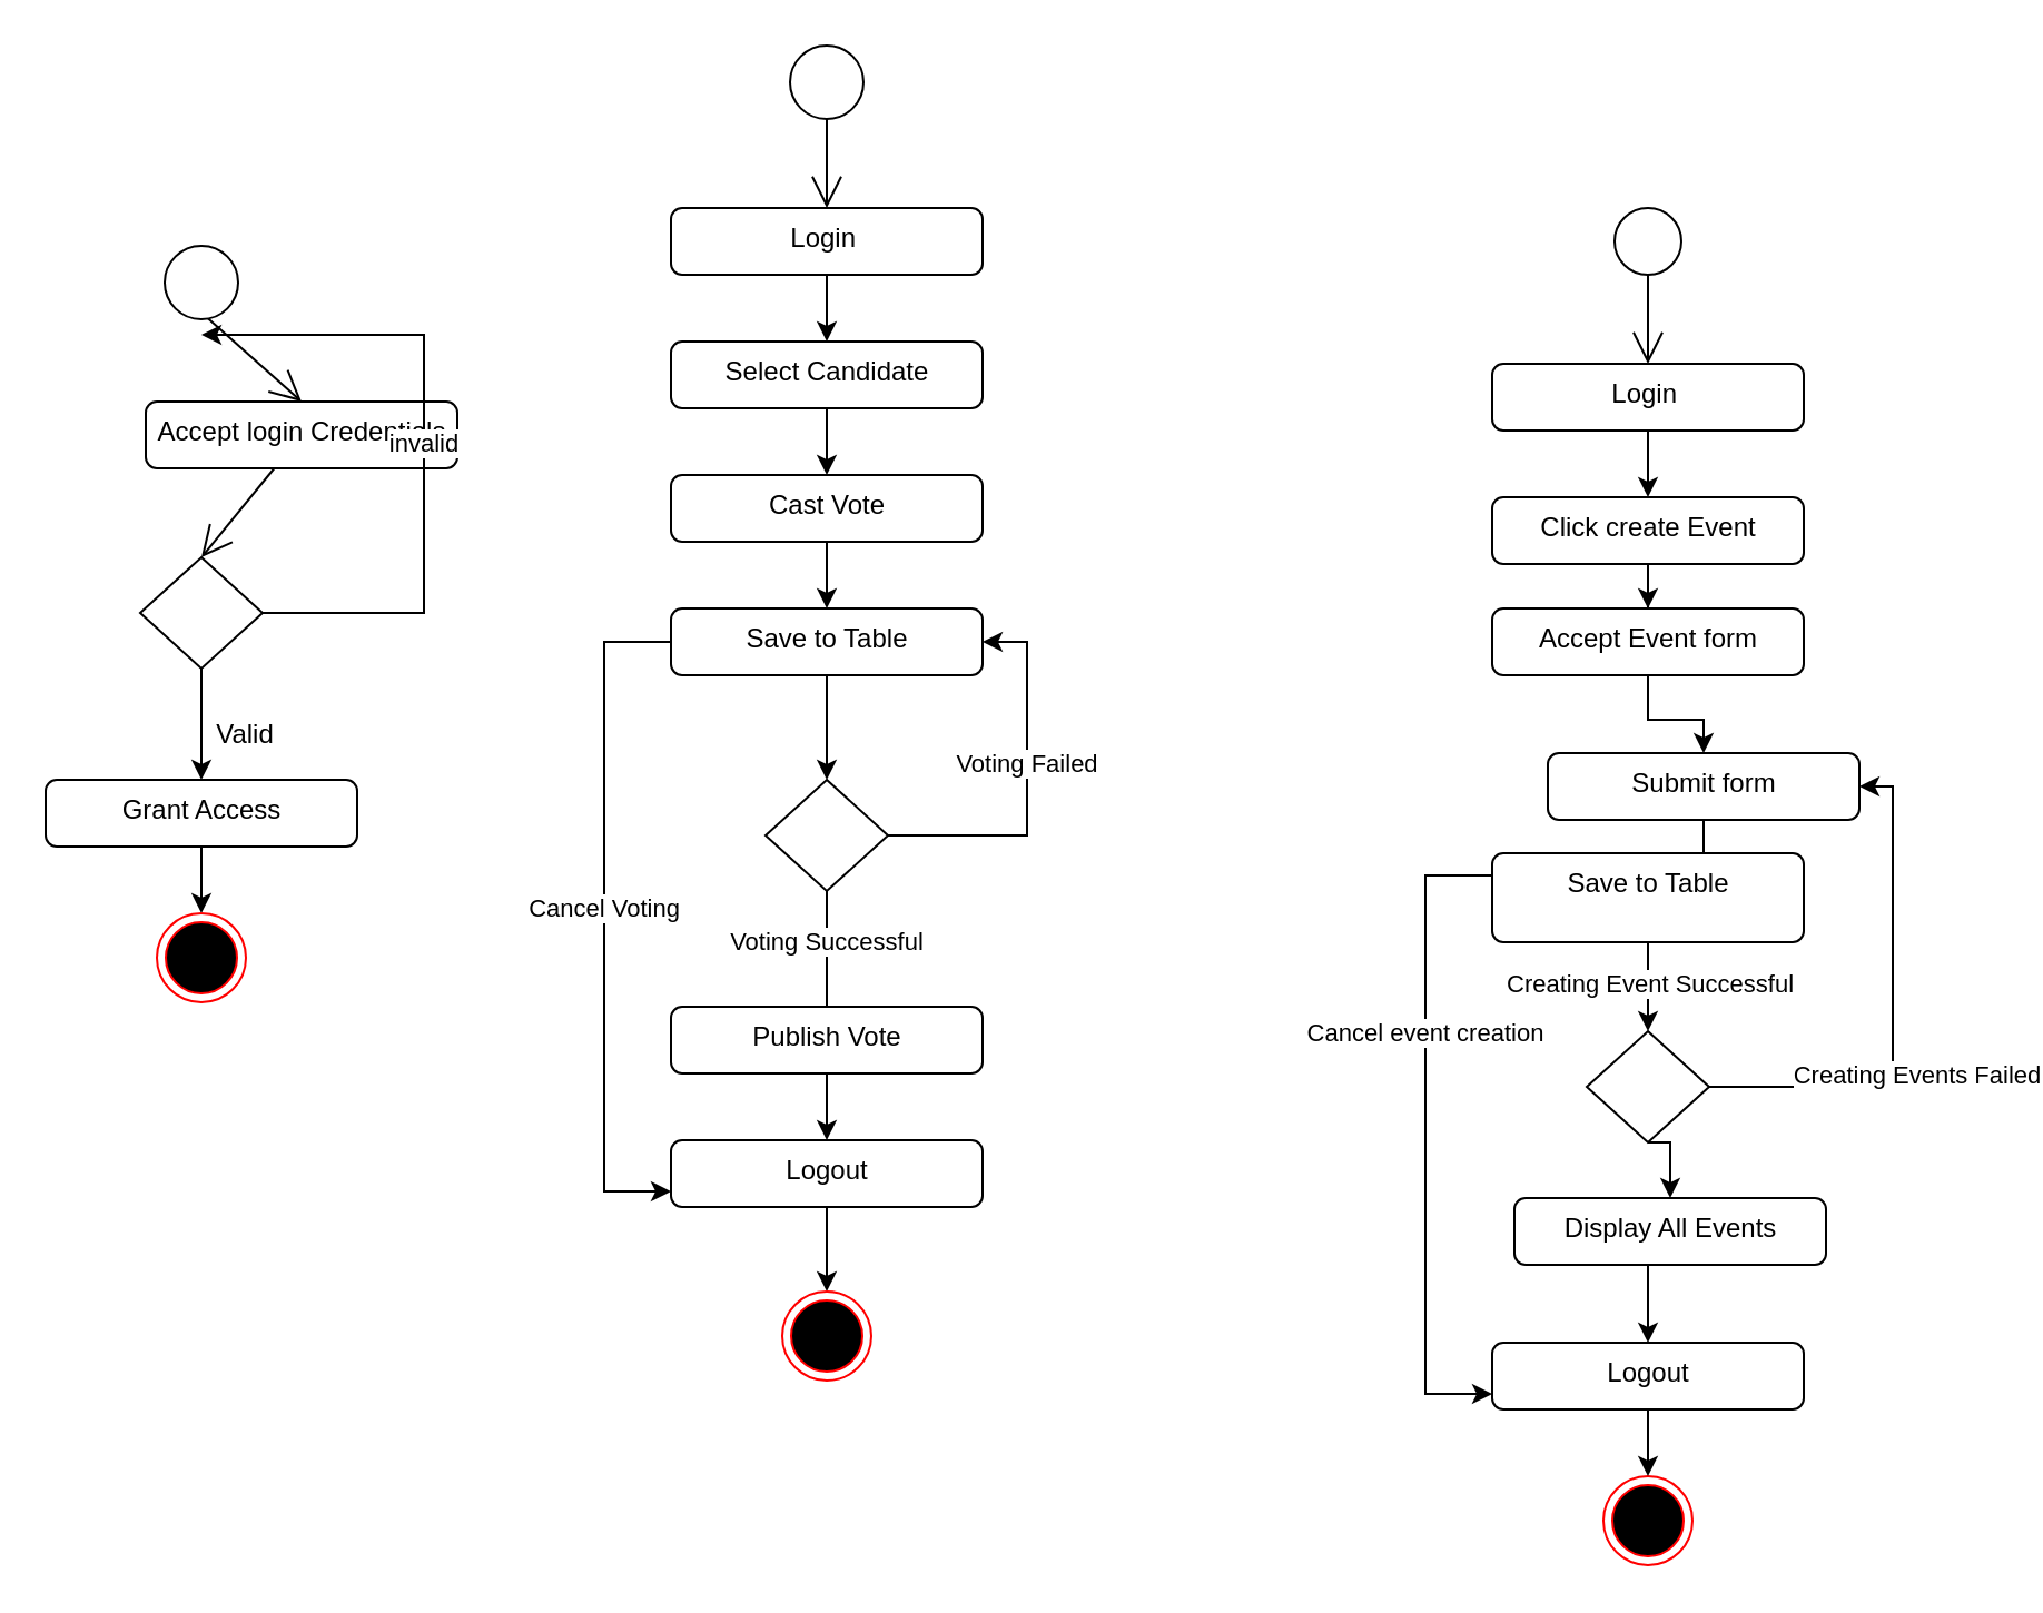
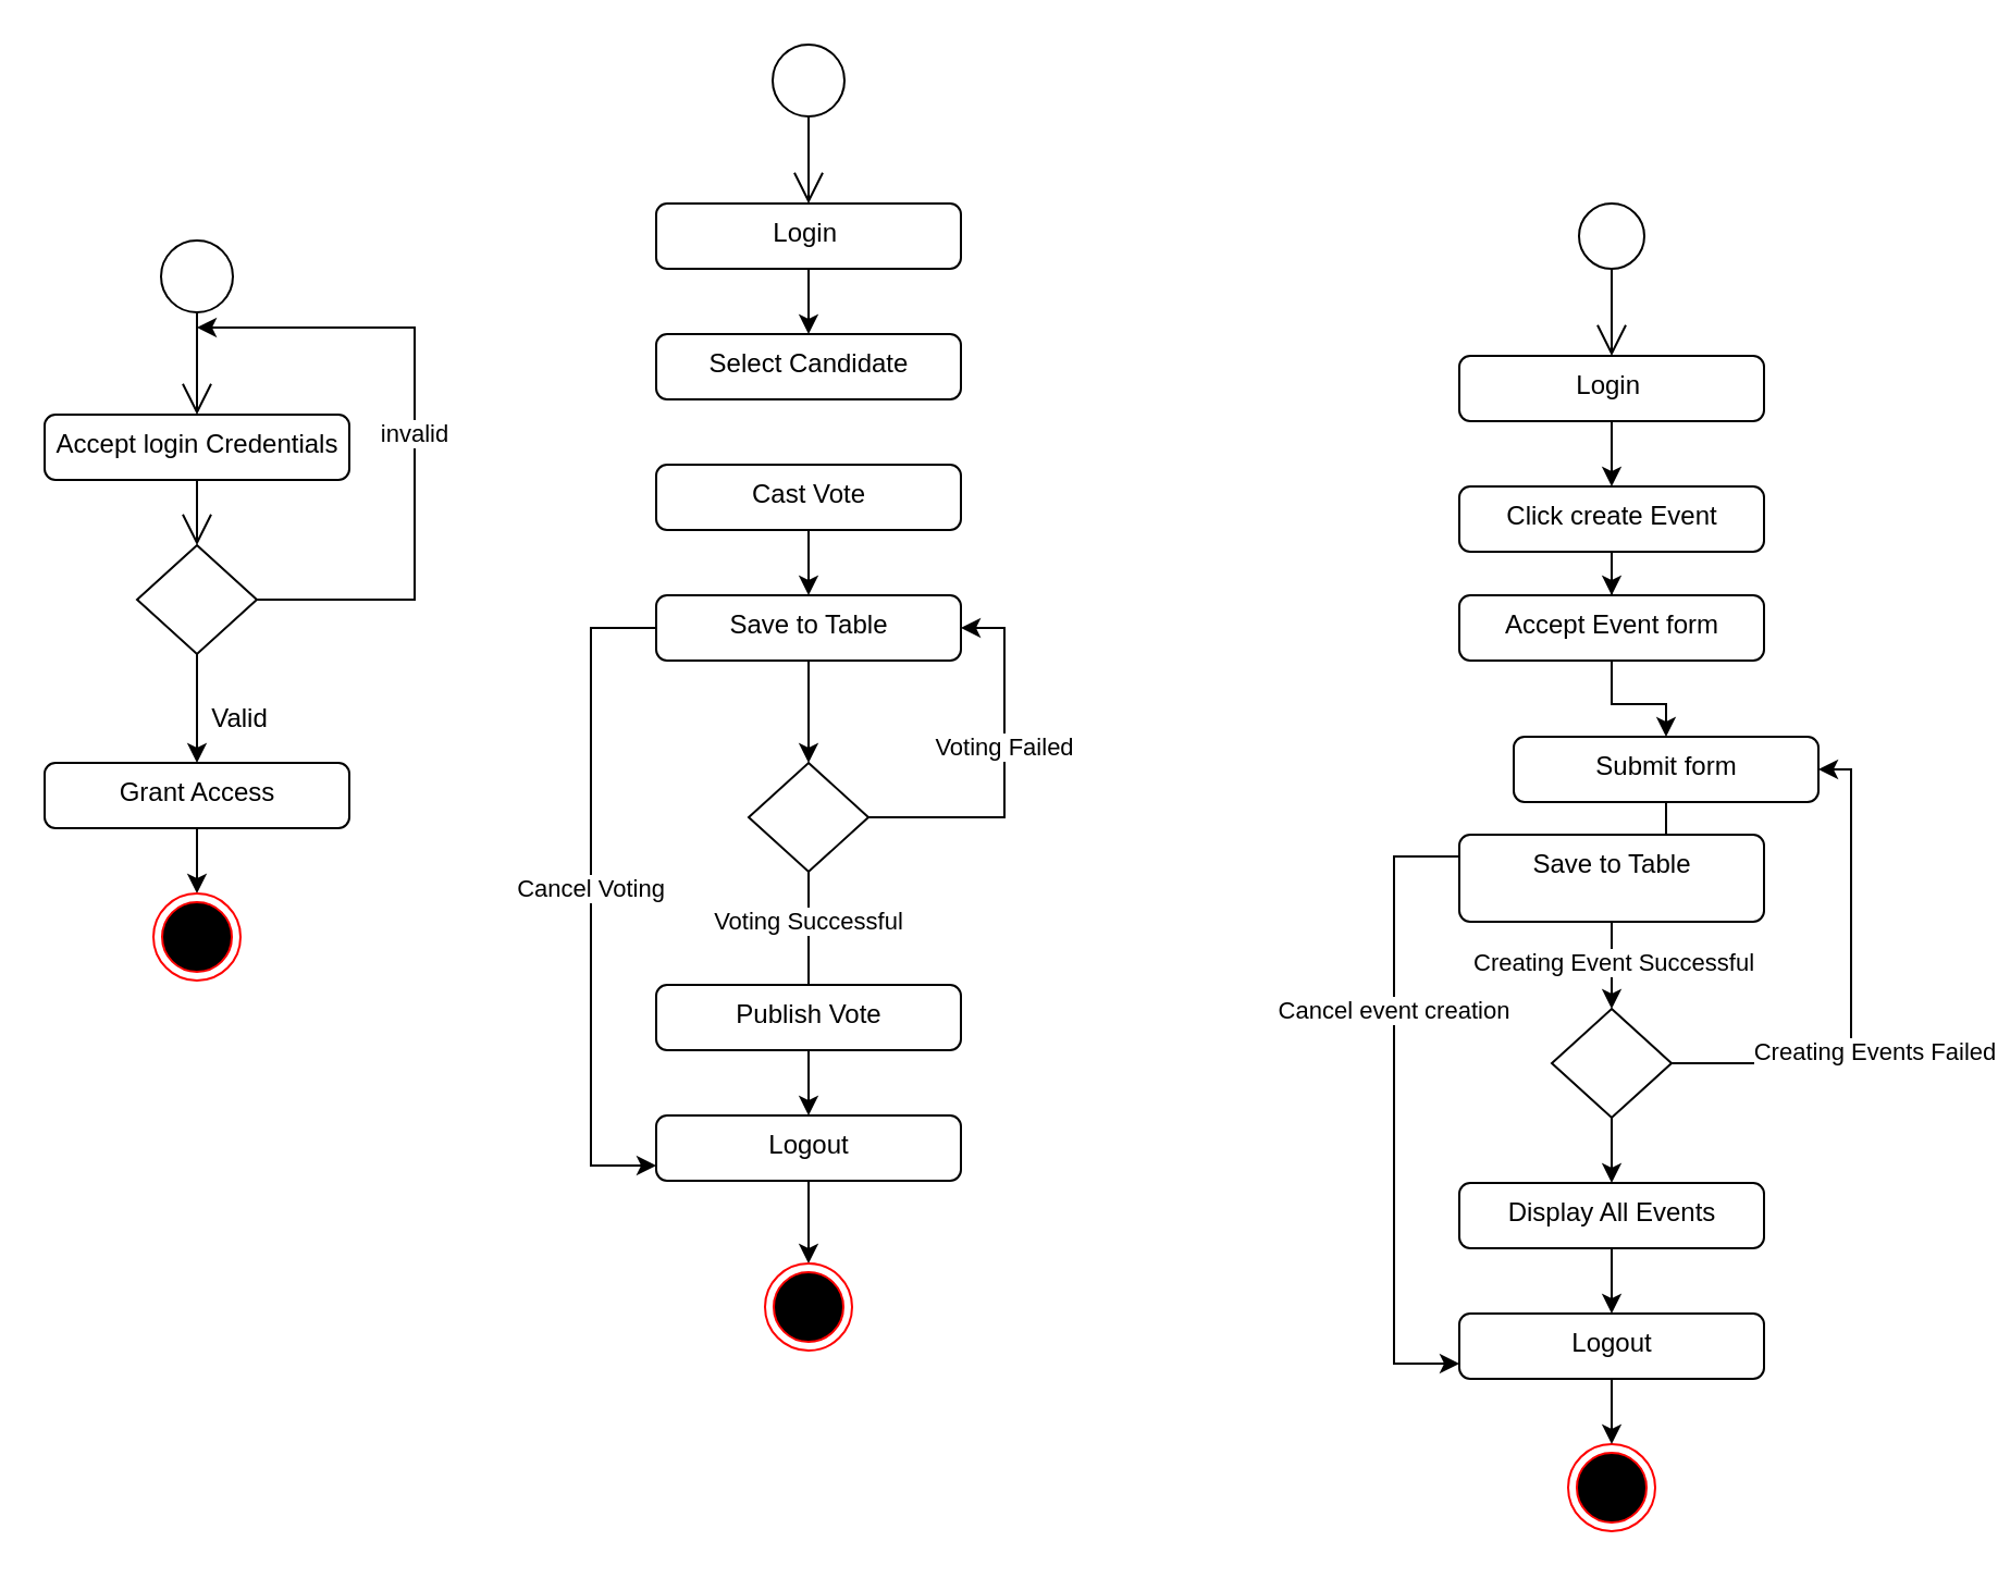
  <mxCell id="0" />
  <mxCell id="1" parent="0" />
  <mxCell id="2" value="" style="endArrow=open;endFill=1;endSize=12;html=1;exitX=0.5;exitY=1;exitDx=0;exitDy=0;entryX=0.5;entryY=0;entryDx=0;entryDy=0;" parent="1" target="3" edge="1"><mxGeometry width="160" relative="1" as="geometry"><mxPoint x="90" y="140" as="sourcePoint" /><mxPoint x="90" y="190" as="targetPoint" /></mxGeometry></mxCell>
- <mxCell id="3" value="Accept login Credentials" style="html=1;align=center;verticalAlign=top;rounded=1;absoluteArcSize=1;arcSize=10;dashed=0;" parent="1" vertex="1"><mxGeometry x="65" y="180" width="140" height="30" as="geometry" /></mxCell>
+ <mxCell id="3" value="Accept login Credentials" style="html=1;align=center;verticalAlign=top;rounded=1;absoluteArcSize=1;arcSize=10;dashed=0;" parent="1" vertex="1"><mxGeometry x="20" y="190" width="140" height="30" as="geometry" /></mxCell>
  <mxCell id="4" value="invalid" style="edgeStyle=orthogonalEdgeStyle;rounded=0;orthogonalLoop=1;jettySize=auto;html=1;exitX=1;exitY=0.5;exitDx=0;exitDy=0;" parent="1" source="6" edge="1"><mxGeometry relative="1" as="geometry"><mxPoint x="90" y="150" as="targetPoint" /><Array as="points"><mxPoint x="190" y="275" /><mxPoint x="190" y="150" /></Array></mxGeometry></mxCell>
  <mxCell id="5" style="edgeStyle=orthogonalEdgeStyle;rounded=0;orthogonalLoop=1;jettySize=auto;html=1;exitX=0.5;exitY=1;exitDx=0;exitDy=0;entryX=0.5;entryY=0;entryDx=0;entryDy=0;" parent="1" source="6" target="10" edge="1"><mxGeometry relative="1" as="geometry" /></mxCell>
  <mxCell id="6" value="" style="rhombus;" parent="1" vertex="1"><mxGeometry x="62.5" y="250" width="55" height="50" as="geometry" /></mxCell>
  <mxCell id="7" value="" style="endArrow=open;endFill=1;endSize=12;html=1;entryX=0.5;entryY=0;entryDx=0;entryDy=0;" parent="1" source="3" target="6" edge="1"><mxGeometry width="160" relative="1" as="geometry"><mxPoint x="90" y="290" as="sourcePoint" /><mxPoint x="90" y="340" as="targetPoint" /></mxGeometry></mxCell>
  <mxCell id="8" value="Valid" style="text;html=1;strokeColor=none;fillColor=none;align=center;verticalAlign=middle;whiteSpace=wrap;rounded=0;" parent="1" vertex="1"><mxGeometry x="90" y="320" width="40" height="20" as="geometry" /></mxCell>
  <mxCell id="9" style="edgeStyle=orthogonalEdgeStyle;rounded=0;orthogonalLoop=1;jettySize=auto;html=1;exitX=0.5;exitY=1;exitDx=0;exitDy=0;" parent="1" source="10" target="11" edge="1"><mxGeometry relative="1" as="geometry" /></mxCell>
  <mxCell id="10" value="Grant Access" style="html=1;align=center;verticalAlign=top;rounded=1;absoluteArcSize=1;arcSize=10;dashed=0;" parent="1" vertex="1"><mxGeometry x="20" y="350" width="140" height="30" as="geometry" /></mxCell>
  <mxCell id="11" value="" style="ellipse;html=1;shape=endState;fillColor=#000000;strokeColor=#ff0000;" parent="1" vertex="1"><mxGeometry x="70" y="410" width="40" height="40" as="geometry" /></mxCell>
  <mxCell id="12" value="" style="endArrow=open;endFill=1;endSize=12;html=1;exitX=0.5;exitY=1;exitDx=0;exitDy=0;entryX=0.5;entryY=0;entryDx=0;entryDy=0;" parent="1" target="14" edge="1"><mxGeometry width="160" relative="1" as="geometry"><mxPoint x="371" y="53" as="sourcePoint" /><mxPoint x="371" y="213" as="targetPoint" /></mxGeometry></mxCell>
  <mxCell id="13" style="edgeStyle=orthogonalEdgeStyle;rounded=0;orthogonalLoop=1;jettySize=auto;html=1;exitX=0.5;exitY=0.667;exitDx=0;exitDy=0;exitPerimeter=0;" parent="1" source="27" target="24" edge="1"><mxGeometry relative="1" as="geometry"><mxPoint x="461" y="263" as="sourcePoint" /></mxGeometry></mxCell>
  <mxCell id="14" value="Login&amp;nbsp;" style="html=1;align=center;verticalAlign=top;rounded=1;absoluteArcSize=1;arcSize=10;dashed=0;" parent="1" vertex="1"><mxGeometry x="301" y="93" width="140" height="30" as="geometry" /></mxCell>
  <mxCell id="15" value="Voting Failed" style="edgeStyle=orthogonalEdgeStyle;rounded=0;orthogonalLoop=1;jettySize=auto;html=1;exitX=1;exitY=0.5;exitDx=0;exitDy=0;entryX=1;entryY=0.5;entryDx=0;entryDy=0;" parent="1" source="18" target="24" edge="1"><mxGeometry x="0.117" relative="1" as="geometry"><mxPoint x="561" y="303" as="targetPoint" /><Array as="points"><mxPoint x="461" y="375" /><mxPoint x="461" y="288" /></Array><mxPoint as="offset" /></mxGeometry></mxCell>
  <mxCell id="16" style="edgeStyle=orthogonalEdgeStyle;rounded=0;orthogonalLoop=1;jettySize=auto;html=1;exitX=0.5;exitY=1;exitDx=0;exitDy=0;entryX=0.5;entryY=0;entryDx=0;entryDy=0;" parent="1" source="18" target="21" edge="1"><mxGeometry relative="1" as="geometry"><Array as="points"><mxPoint x="371" y="433" /><mxPoint x="371" y="463" /><mxPoint x="371" y="463" /></Array></mxGeometry></mxCell>
  <mxCell id="17" value="Voting Successful" style="edgeLabel;html=1;align=center;verticalAlign=middle;resizable=0;points=[];" parent="16" vertex="1" connectable="0"><mxGeometry x="-0.4" y="-1" relative="1" as="geometry"><mxPoint as="offset" /></mxGeometry></mxCell>
  <mxCell id="18" value="" style="rhombus;" parent="1" vertex="1"><mxGeometry x="343.5" y="350" width="55" height="50" as="geometry" /></mxCell>
  <mxCell id="19" style="edgeStyle=orthogonalEdgeStyle;rounded=0;orthogonalLoop=1;jettySize=auto;html=1;exitX=0.5;exitY=1;exitDx=0;exitDy=0;" parent="1" source="25" target="22" edge="1"><mxGeometry relative="1" as="geometry"><mxPoint x="366" y="582" as="sourcePoint" /></mxGeometry></mxCell>
  <mxCell id="20" style="edgeStyle=orthogonalEdgeStyle;rounded=0;orthogonalLoop=1;jettySize=auto;html=1;exitX=0.5;exitY=1;exitDx=0;exitDy=0;entryX=0.5;entryY=0;entryDx=0;entryDy=0;" parent="1" source="21" target="25" edge="1"><mxGeometry relative="1" as="geometry" /></mxCell>
  <mxCell id="21" value="Publish Vote" style="html=1;align=center;verticalAlign=top;rounded=1;absoluteArcSize=1;arcSize=10;dashed=0;" parent="1" vertex="1"><mxGeometry x="301" y="452" width="140" height="30" as="geometry" /></mxCell>
  <mxCell id="22" value="" style="ellipse;html=1;shape=endState;fillColor=#000000;strokeColor=#ff0000;" parent="1" vertex="1"><mxGeometry x="351" y="580" width="40" height="40" as="geometry" /></mxCell>
  <mxCell id="23" style="edgeStyle=orthogonalEdgeStyle;rounded=0;orthogonalLoop=1;jettySize=auto;html=1;exitX=0.5;exitY=1;exitDx=0;exitDy=0;entryX=0.5;entryY=0;entryDx=0;entryDy=0;" parent="1" source="24" target="18" edge="1"><mxGeometry relative="1" as="geometry" /></mxCell>
  <mxCell id="24" value="Save to Table" style="html=1;align=center;verticalAlign=top;rounded=1;absoluteArcSize=1;arcSize=10;dashed=0;" parent="1" vertex="1"><mxGeometry x="301" y="273" width="140" height="30" as="geometry" /></mxCell>
  <mxCell id="25" value="Logout" style="html=1;align=center;verticalAlign=top;rounded=1;absoluteArcSize=1;arcSize=10;dashed=0;" parent="1" vertex="1"><mxGeometry x="301" y="512" width="140" height="30" as="geometry" /></mxCell>
  <mxCell id="26" value="Cancel Voting" style="edgeStyle=orthogonalEdgeStyle;rounded=0;orthogonalLoop=1;jettySize=auto;html=1;exitX=0;exitY=0.25;exitDx=0;exitDy=0;" parent="1" source="24" target="25" edge="1"><mxGeometry relative="1" as="geometry"><mxPoint x="251" y="483" as="targetPoint" /><Array as="points"><mxPoint x="301" y="288" /><mxPoint x="271" y="288" /><mxPoint x="271" y="535" /></Array><mxPoint x="408.5" y="408" as="sourcePoint" /></mxGeometry></mxCell>
  <mxCell id="27" value="Cast Vote" style="html=1;align=center;verticalAlign=top;rounded=1;absoluteArcSize=1;arcSize=10;dashed=0;" parent="1" vertex="1"><mxGeometry x="301" y="213" width="140" height="30" as="geometry" /></mxCell>
- <mxCell id="28" style="edgeStyle=orthogonalEdgeStyle;rounded=0;orthogonalLoop=1;jettySize=auto;html=1;entryX=0.5;entryY=0;entryDx=0;entryDy=0;exitX=0.5;exitY=1;exitDx=0;exitDy=0;" parent="1" source="29" target="27" edge="1"><mxGeometry relative="1" as="geometry"><mxPoint x="361" y="143" as="sourcePoint" /><mxPoint x="401" y="203" as="targetPoint" /></mxGeometry></mxCell>
  <mxCell id="29" value="Select Candidate" style="html=1;align=center;verticalAlign=top;rounded=1;absoluteArcSize=1;arcSize=10;dashed=0;" parent="1" vertex="1"><mxGeometry x="301" y="153" width="140" height="30" as="geometry" /></mxCell>
  <mxCell id="30" style="edgeStyle=orthogonalEdgeStyle;rounded=0;orthogonalLoop=1;jettySize=auto;html=1;exitX=0.5;exitY=1;exitDx=0;exitDy=0;entryX=0.5;entryY=0;entryDx=0;entryDy=0;" parent="1" source="14" target="29" edge="1"><mxGeometry relative="1" as="geometry"><mxPoint x="381" y="133" as="sourcePoint" /><mxPoint x="381" y="293" as="targetPoint" /></mxGeometry></mxCell>
  <mxCell id="31" value="" style="ellipse;whiteSpace=wrap;html=1;aspect=fixed;" parent="1" vertex="1"><mxGeometry x="73.5" y="110" width="33" height="33" as="geometry" /></mxCell>
  <mxCell id="32" value="" style="ellipse;whiteSpace=wrap;html=1;aspect=fixed;" parent="1" vertex="1"><mxGeometry x="354.5" y="20" width="33" height="33" as="geometry" /></mxCell>
  <mxCell id="33" value="" style="endArrow=open;endFill=1;endSize=12;html=1;exitX=0.5;exitY=1;exitDx=0;exitDy=0;entryX=0.5;entryY=0;entryDx=0;entryDy=0;" edge="1" parent="1" source="49" target="35"><mxGeometry width="160" relative="1" as="geometry"><mxPoint x="740" y="123" as="sourcePoint" /><mxPoint x="740" y="283" as="targetPoint" /></mxGeometry></mxCell>
  <mxCell id="34" style="edgeStyle=orthogonalEdgeStyle;rounded=0;orthogonalLoop=1;jettySize=auto;html=1;exitX=0.5;exitY=1;exitDx=0;exitDy=0;" edge="1" parent="1" source="47" target="44"><mxGeometry relative="1" as="geometry"><mxPoint x="740" y="243.01" as="sourcePoint" /></mxGeometry></mxCell>
  <mxCell id="35" value="Login&amp;nbsp;" style="html=1;align=center;verticalAlign=top;rounded=1;absoluteArcSize=1;arcSize=10;dashed=0;" vertex="1" parent="1"><mxGeometry x="670" y="163" width="140" height="30" as="geometry" /></mxCell>
  <mxCell id="36" style="edgeStyle=orthogonalEdgeStyle;rounded=0;orthogonalLoop=1;jettySize=auto;html=1;exitX=0.5;exitY=1;exitDx=0;exitDy=0;entryX=0.5;entryY=0;entryDx=0;entryDy=0;" edge="1" parent="1" source="39" target="41"><mxGeometry relative="1" as="geometry"><mxPoint x="740" y="543" as="targetPoint" /></mxGeometry></mxCell>
  <mxCell id="37" style="edgeStyle=orthogonalEdgeStyle;rounded=0;orthogonalLoop=1;jettySize=auto;html=1;exitX=1;exitY=0.5;exitDx=0;exitDy=0;" edge="1" parent="1" source="39" target="51"><mxGeometry relative="1" as="geometry"><Array as="points"><mxPoint x="850" y="488" /><mxPoint x="850" y="353" /></Array></mxGeometry></mxCell>
  <mxCell id="38" value="Creating Events Failed" style="edgeLabel;html=1;align=center;verticalAlign=middle;resizable=0;points=[];" vertex="1" connectable="0" parent="37"><mxGeometry x="0.15" relative="1" as="geometry"><mxPoint x="10" y="45.83" as="offset" /></mxGeometry></mxCell>
  <mxCell id="39" value="" style="rhombus;" vertex="1" parent="1"><mxGeometry x="712.5" y="463" width="55" height="50" as="geometry" /></mxCell>
  <mxCell id="40" style="edgeStyle=orthogonalEdgeStyle;rounded=0;orthogonalLoop=1;jettySize=auto;html=1;exitX=0.5;exitY=1;exitDx=0;exitDy=0;entryX=0.5;entryY=0;entryDx=0;entryDy=0;" edge="1" parent="1" source="41" target="46"><mxGeometry relative="1" as="geometry" /></mxCell>
- <mxCell id="41" value="Display All Events" style="html=1;align=center;verticalAlign=top;rounded=1;absoluteArcSize=1;arcSize=10;dashed=0;" vertex="1" parent="1"><mxGeometry x="680" y="538" width="140" height="30" as="geometry" /></mxCell>
+ <mxCell id="41" value="Display All Events" style="html=1;align=center;verticalAlign=top;rounded=1;absoluteArcSize=1;arcSize=10;dashed=0;" vertex="1" parent="1"><mxGeometry x="670" y="543" width="140" height="30" as="geometry" /></mxCell>
  <mxCell id="42" value="" style="ellipse;html=1;shape=endState;fillColor=#000000;strokeColor=#ff0000;" vertex="1" parent="1"><mxGeometry x="720" y="663" width="40" height="40" as="geometry" /></mxCell>
  <mxCell id="43" style="edgeStyle=orthogonalEdgeStyle;rounded=0;orthogonalLoop=1;jettySize=auto;html=1;exitX=0.5;exitY=1;exitDx=0;exitDy=0;entryX=0.5;entryY=0;entryDx=0;entryDy=0;" edge="1" parent="1" source="44" target="51"><mxGeometry relative="1" as="geometry" /></mxCell>
  <mxCell id="44" value="Accept Event form" style="html=1;align=center;verticalAlign=top;rounded=1;absoluteArcSize=1;arcSize=10;dashed=0;" vertex="1" parent="1"><mxGeometry x="670" y="273" width="140" height="30" as="geometry" /></mxCell>
  <mxCell id="45" style="edgeStyle=orthogonalEdgeStyle;rounded=0;orthogonalLoop=1;jettySize=auto;html=1;exitX=0.5;exitY=1;exitDx=0;exitDy=0;entryX=0.5;entryY=0;entryDx=0;entryDy=0;" edge="1" parent="1" source="46" target="42"><mxGeometry relative="1" as="geometry" /></mxCell>
  <mxCell id="46" value="Logout" style="html=1;align=center;verticalAlign=top;rounded=1;absoluteArcSize=1;arcSize=10;dashed=0;" vertex="1" parent="1"><mxGeometry x="670" y="603" width="140" height="30" as="geometry" /></mxCell>
  <mxCell id="47" value="Click create Event" style="html=1;align=center;verticalAlign=top;rounded=1;absoluteArcSize=1;arcSize=10;dashed=0;" vertex="1" parent="1"><mxGeometry x="670" y="223" width="140" height="30" as="geometry" /></mxCell>
  <mxCell id="48" style="edgeStyle=orthogonalEdgeStyle;rounded=0;orthogonalLoop=1;jettySize=auto;html=1;exitX=0.5;exitY=1;exitDx=0;exitDy=0;entryX=0.5;entryY=0;entryDx=0;entryDy=0;" edge="1" parent="1" source="35" target="47"><mxGeometry relative="1" as="geometry"><mxPoint x="750" y="203" as="sourcePoint" /><mxPoint x="750" y="363" as="targetPoint" /></mxGeometry></mxCell>
  <mxCell id="49" value="" style="ellipse;whiteSpace=wrap;html=1;aspect=fixed;" vertex="1" parent="1"><mxGeometry x="725" y="93" width="30" height="30" as="geometry" /></mxCell>
  <mxCell id="50" style="edgeStyle=orthogonalEdgeStyle;rounded=0;orthogonalLoop=1;jettySize=auto;html=1;exitX=0.5;exitY=1;exitDx=0;exitDy=0;" edge="1" parent="1" source="51" target="56"><mxGeometry relative="1" as="geometry" /></mxCell>
  <mxCell id="51" value="Submit form" style="html=1;align=center;verticalAlign=top;rounded=1;absoluteArcSize=1;arcSize=10;dashed=0;" vertex="1" parent="1"><mxGeometry x="695" y="338" width="140" height="30" as="geometry" /></mxCell>
  <mxCell id="52" style="edgeStyle=orthogonalEdgeStyle;rounded=0;orthogonalLoop=1;jettySize=auto;html=1;exitX=0.5;exitY=1;exitDx=0;exitDy=0;entryX=0.5;entryY=0;entryDx=0;entryDy=0;" edge="1" parent="1" source="56" target="39"><mxGeometry relative="1" as="geometry" /></mxCell>
  <mxCell id="53" value="Creating Event Successful" style="edgeLabel;html=1;align=center;verticalAlign=middle;resizable=0;points=[];" vertex="1" connectable="0" parent="52"><mxGeometry x="-0.092" relative="1" as="geometry"><mxPoint as="offset" /></mxGeometry></mxCell>
  <mxCell id="54" style="edgeStyle=orthogonalEdgeStyle;rounded=0;orthogonalLoop=1;jettySize=auto;html=1;exitX=0;exitY=0.75;exitDx=0;exitDy=0;" edge="1" parent="1" target="46"><mxGeometry relative="1" as="geometry"><Array as="points"><mxPoint x="640" y="393" /><mxPoint x="640" y="626" /></Array><mxPoint x="670" y="393" as="sourcePoint" /></mxGeometry></mxCell>
  <mxCell id="55" value="Cancel event creation" style="edgeLabel;html=1;align=center;verticalAlign=middle;resizable=0;points=[];" vertex="1" connectable="0" parent="54"><mxGeometry x="-0.315" y="-1" relative="1" as="geometry"><mxPoint as="offset" /></mxGeometry></mxCell>
  <mxCell id="56" value="Save to Table" style="html=1;align=center;verticalAlign=top;rounded=1;absoluteArcSize=1;arcSize=10;dashed=0;" vertex="1" parent="1"><mxGeometry x="670" y="383" width="140" height="40" as="geometry" /></mxCell>
